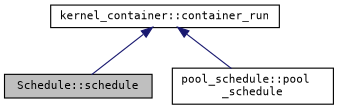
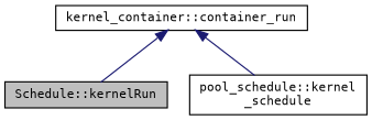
  digraph {
    fontname="DejaVu Sans Mono"
    rankdir=TB
    node [color=black fontname="DejaVu Sans Mono" fontsize=10 shape=record]
    edge [color=midnightblue dir=back fontname="DejaVu Sans Mono" fontsize=10 labelfontname=Helvetica labelfontsize=10 style=solid]
-   n1 [fillcolor=grey75 fontcolor=black height=0.2 label="Schedule::schedule" style=filled width=0.4]
+   n1 [fillcolor=grey75 fontcolor=black height=0.2 label="Schedule::kernelRun" style=filled width=0.4]
    n2 [height=0.2 label="kernel_container::container_run" width=0.4]
-   n3 [height=0.2 label="pool_schedule::pool\l_schedule" width=0.4]
+   n3 [height=0.2 label="pool_schedule::kernel\l_schedule" width=0.4]
    n2 -> n1
    n2 -> n3
  }
